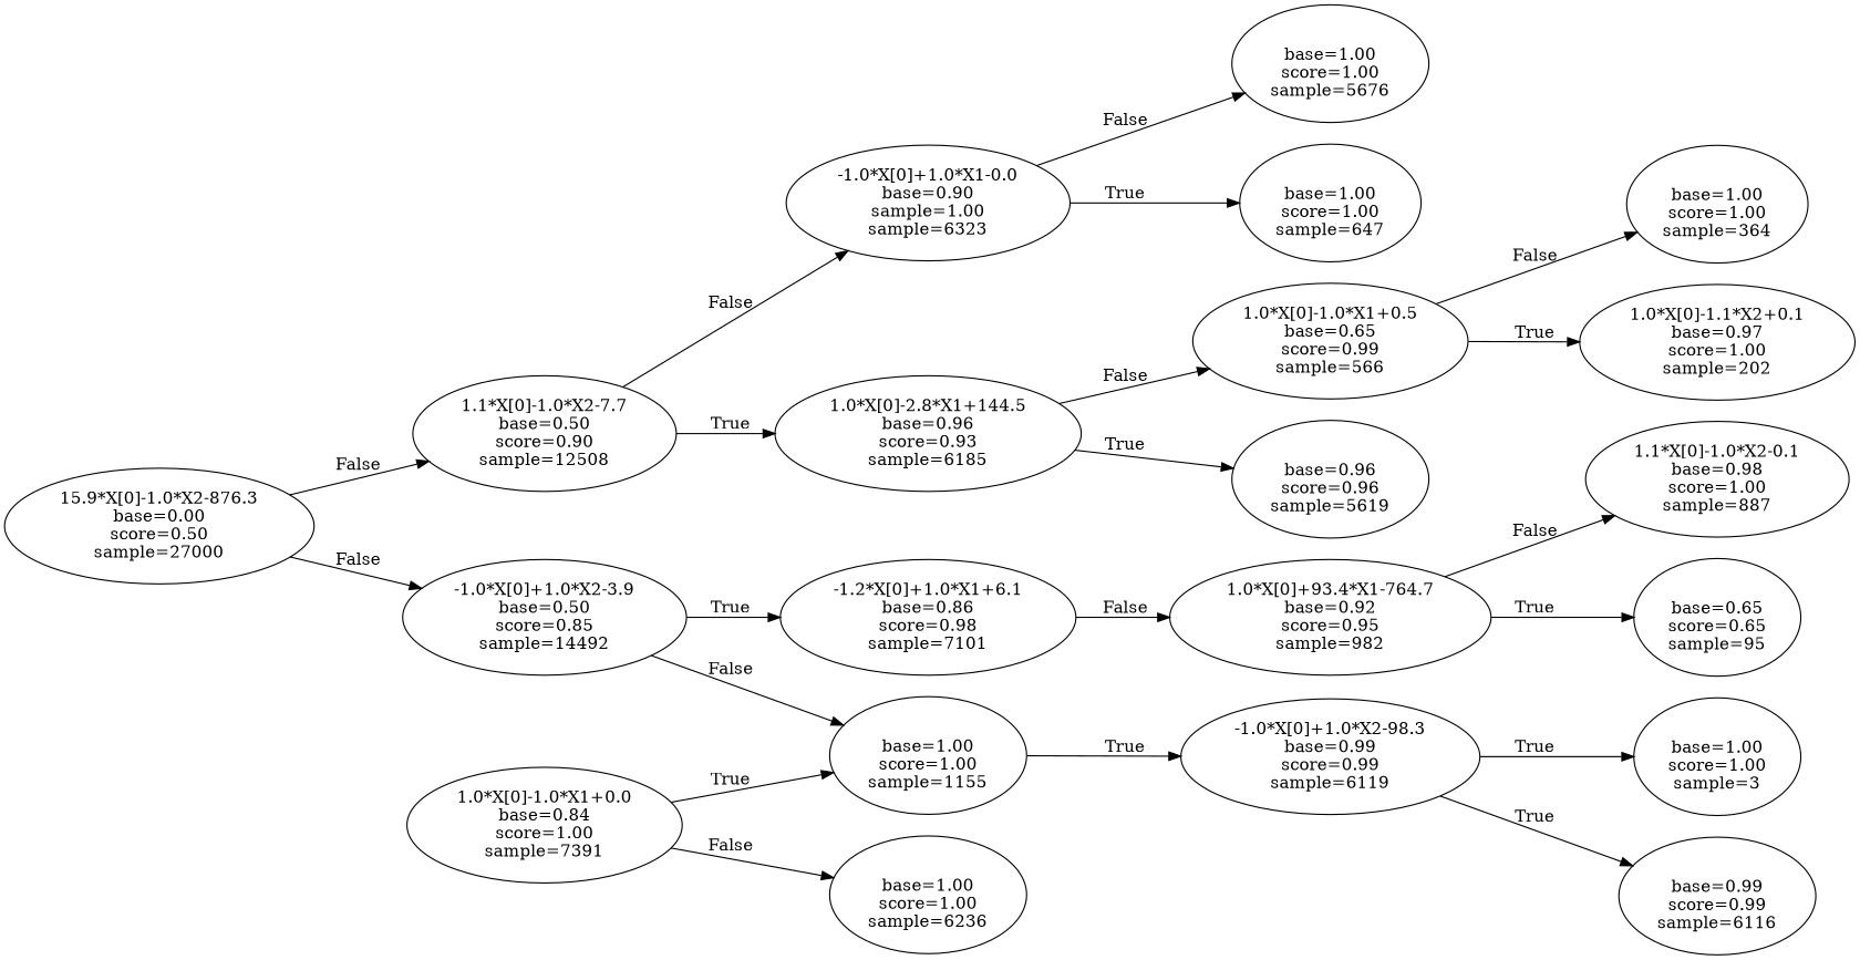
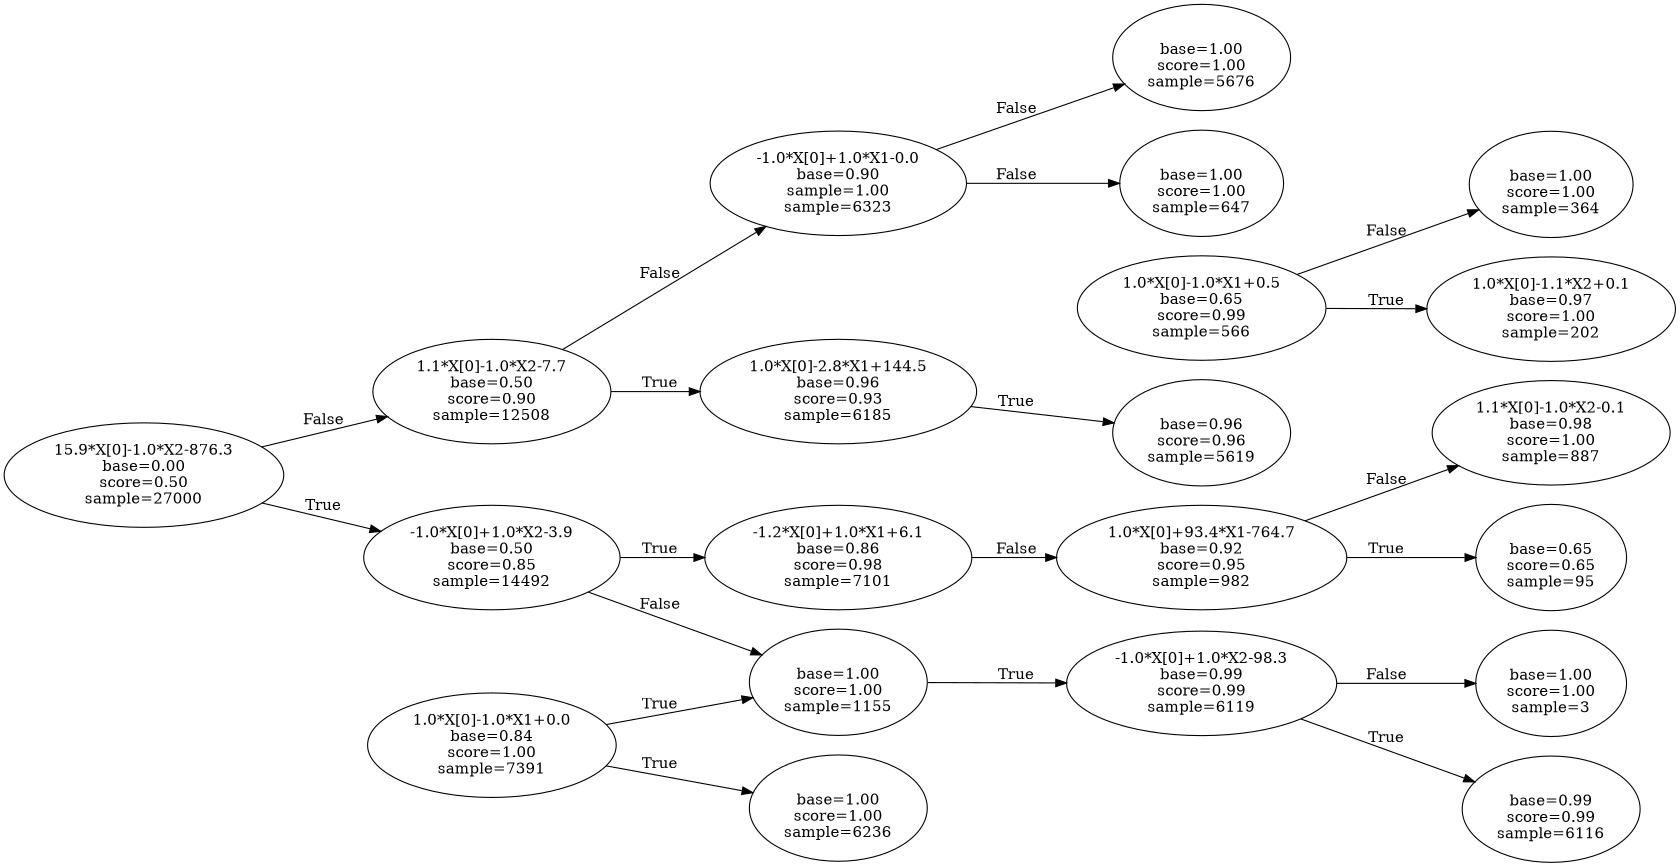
  digraph {
    rankdir=LR
    n1 [label="15.9*X[0]-1.0*X2-876.3\nbase=0.00\nscore=0.50\nsample=27000"]
    n2 [label="1.1*X[0]-1.0*X2-7.7\nbase=0.50\nscore=0.90\nsample=12508"]
    n3 [label="-1.0*X[0]+1.0*X2-3.9\nbase=0.50\nscore=0.85\nsample=14492"]
    n4 [label="-1.0*X[0]+1.0*X1-0.0\nbase=0.90\nsample=1.00\nsample=6323"]
    n5 [label="1.0*X[0]-2.8*X1+144.5\nbase=0.96\nscore=0.93\nsample=6185"]
    n6 [label="-1.2*X[0]+1.0*X1+6.1\nbase=0.86\nscore=0.98\nsample=7101"]
    n7 [label="\nbase=1.00\nscore=1.00\nsample=1155"]
    n8 [label="\nbase=1.00\nscore=1.00\nsample=5676"]
    n9 [label="\nbase=1.00\nscore=1.00\nsample=647"]
    n10 [label="1.0*X[0]-1.0*X1+0.5\nbase=0.65\nscore=0.99\nsample=566"]
    n11 [label="\nbase=0.96\nscore=0.96\nsample=5619"]
    n12 [label="\nbase=1.00\nscore=1.00\nsample=364"]
    n13 [label="1.0*X[0]-1.1*X2+0.1\nbase=0.97\nscore=1.00\nsample=202"]
    n14 [label="1.0*X[0]-1.0*X1+0.0\nbase=0.84\nscore=1.00\nsample=7391"]
    n15 [label="\nbase=1.00\nscore=1.00\nsample=6236"]
    n16 [label="1.0*X[0]+93.4*X1-764.7\nbase=0.92\nscore=0.95\nsample=982"]
    n17 [label="-1.0*X[0]+1.0*X2-98.3\nbase=0.99\nscore=0.99\nsample=6119"]
    n18 [label="1.1*X[0]-1.0*X2-0.1\nbase=0.98\nscore=1.00\nsample=887"]
    n19 [label="\nbase=0.65\nscore=0.65\nsample=95"]
    n20 [label="\nbase=1.00\nscore=1.00\nsample=3"]
    n21 [label="\nbase=0.99\nscore=0.99\nsample=6116"]
    n1 -> n2 [label=False]
-   n1 -> n3 [label=False]
+   n1 -> n3 [label=True]
    n2 -> n4 [label=False]
    n2 -> n5 [label=True]
    n3 -> n6 [label=True]
    n3 -> n7 [label=False]
    n4 -> n8 [label=False]
-   n4 -> n9 [label=True]
-   n5 -> n10 [label=False]
+   n4 -> n9 [label=False]
    n5 -> n11 [label=True]
    n6 -> n16 [label=False]
    n7 -> n17 [label=True]
    n10 -> n12 [label=False]
    n10 -> n13 [label=True]
    n14 -> n7 [label=True]
-   n14 -> n15 [label=False]
+   n14 -> n15 [label=True]
    n16 -> n18 [label=False]
    n16 -> n19 [label=True]
-   n17 -> n20 [label=True]
+   n17 -> n20 [label=False]
    n17 -> n21 [label=True]
  }
